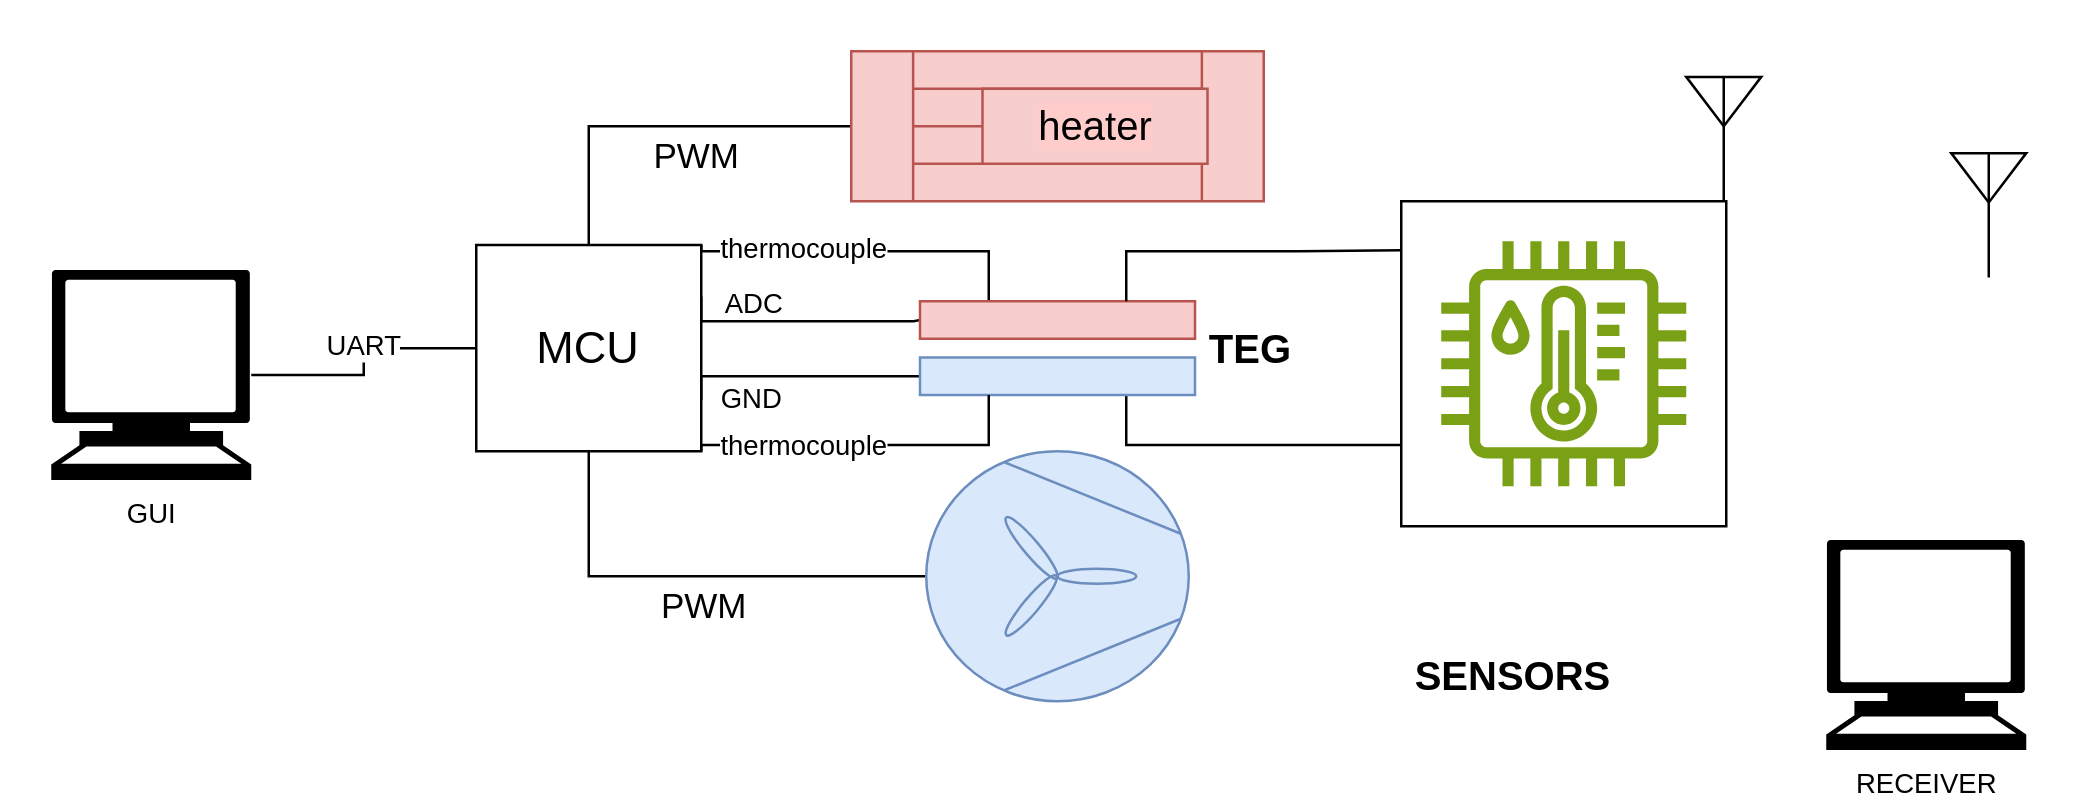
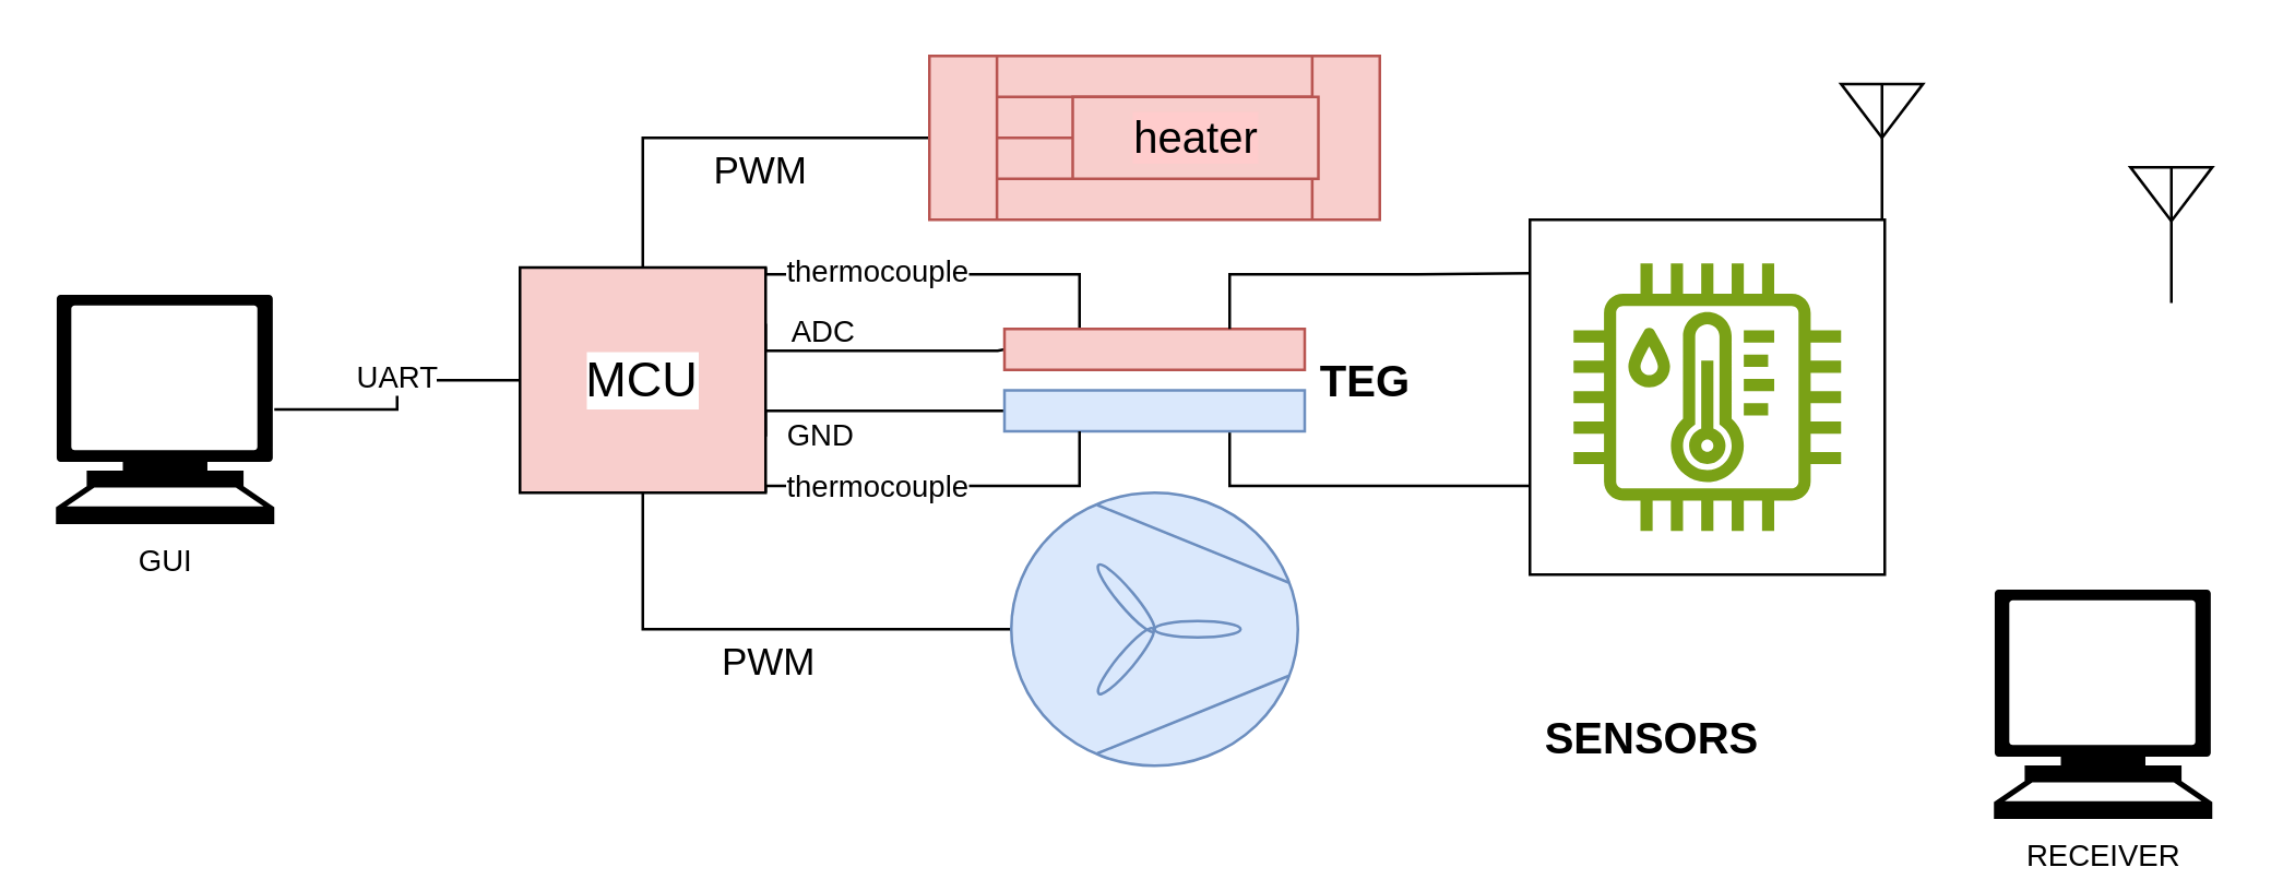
  <mxCell id="0" />
  <mxCell id="1" parent="0" />
  <mxCell id="2" style="edgeStyle=orthogonalEdgeStyle;shape=connector;rounded=0;orthogonalLoop=1;jettySize=auto;html=1;exitX=1;exitY=0.75;exitDx=0;exitDy=0;entryX=0;entryY=0.5;entryDx=0;entryDy=0;strokeColor=default;align=center;verticalAlign=middle;fontFamily=Helvetica;fontSize=11;fontColor=default;labelBackgroundColor=default;endArrow=none;endFill=0;" parent="1" source="6" target="14" edge="1"><mxGeometry relative="1" as="geometry"><Array as="points"><mxPoint x="280" y="150" /></Array></mxGeometry></mxCell>
  <mxCell id="3" value="GND" style="edgeLabel;html=1;align=center;verticalAlign=middle;resizable=0;points=[];fontFamily=Helvetica;fontSize=11;fontColor=default;labelBackgroundColor=default;" parent="2" vertex="1" connectable="0"><mxGeometry x="-0.195" y="1" relative="1" as="geometry"><mxPoint x="-10" y="9" as="offset" /></mxGeometry></mxCell>
  <mxCell id="4" style="edgeStyle=orthogonalEdgeStyle;shape=connector;rounded=0;orthogonalLoop=1;jettySize=auto;html=1;exitX=1;exitY=0.25;exitDx=0;exitDy=0;entryX=0;entryY=0.5;entryDx=0;entryDy=0;strokeColor=default;align=center;verticalAlign=middle;fontFamily=Helvetica;fontSize=11;fontColor=default;labelBackgroundColor=default;endArrow=none;endFill=0;" parent="1" source="6" target="12" edge="1"><mxGeometry relative="1" as="geometry"><Array as="points"><mxPoint x="280" y="128" /><mxPoint x="365" y="128" /></Array></mxGeometry></mxCell>
  <mxCell id="5" value="ADC" style="edgeLabel;html=1;align=center;verticalAlign=middle;resizable=0;points=[];fontFamily=Helvetica;fontSize=11;fontColor=default;labelBackgroundColor=default;" parent="4" vertex="1" connectable="0"><mxGeometry x="-0.05" y="1" relative="1" as="geometry"><mxPoint x="-16" y="-7" as="offset" /></mxGeometry></mxCell>
- <mxCell id="6" value="&lt;font style=&quot;font-size: 18px;&quot;&gt;MCU&lt;/font&gt;" style="rounded=0;whiteSpace=wrap;html=1;labelBackgroundColor=default;fontSize=16;" parent="1" vertex="1"><mxGeometry x="190" y="97.5" width="90" height="82.5" as="geometry" /></mxCell>
+ <mxCell id="6" value="&lt;font style=&quot;font-size: 18px;&quot;&gt;MCU&lt;/font&gt;" style="rounded=0;whiteSpace=wrap;html=1;labelBackgroundColor=default;fontSize=16;fillColor=#f8cecc;" parent="1" vertex="1"><mxGeometry x="190" y="97.5" width="90" height="82.5" as="geometry" /></mxCell>
  <mxCell id="7" style="edgeStyle=orthogonalEdgeStyle;shape=connector;rounded=0;orthogonalLoop=1;jettySize=auto;html=1;entryX=0.5;entryY=1;entryDx=0;entryDy=0;strokeColor=default;align=center;verticalAlign=middle;fontFamily=Helvetica;fontSize=16;fontColor=default;labelBackgroundColor=default;endArrow=none;endFill=0;" parent="1" source="9" target="6" edge="1"><mxGeometry relative="1" as="geometry" /></mxCell>
  <mxCell id="8" value="&lt;font style=&quot;font-size: 14px;&quot;&gt;PWM&lt;/font&gt;" style="edgeLabel;html=1;align=center;verticalAlign=middle;resizable=0;points=[];fontFamily=Helvetica;fontSize=16;fontColor=default;labelBackgroundColor=default;" parent="7" vertex="1" connectable="0"><mxGeometry x="0.029" y="-2" relative="1" as="geometry"><mxPoint x="5" y="12" as="offset" /></mxGeometry></mxCell>
  <mxCell id="9" value="" style="verticalLabelPosition=bottom;outlineConnect=0;align=center;dashed=0;html=1;verticalAlign=top;shape=mxgraph.pid2misc.fan;fanType=common;fontSize=16;fillColor=#dae8fc;strokeColor=#6c8ebf;" parent="1" vertex="1"><mxGeometry x="370" y="180" width="105" height="100" as="geometry" /></mxCell>
  <mxCell id="10" style="edgeStyle=orthogonalEdgeStyle;shape=connector;rounded=0;orthogonalLoop=1;jettySize=auto;html=1;exitX=0.25;exitY=0;exitDx=0;exitDy=0;entryX=1;entryY=0;entryDx=0;entryDy=0;strokeColor=default;align=center;verticalAlign=middle;fontFamily=Helvetica;fontSize=11;fontColor=default;labelBackgroundColor=default;endArrow=none;endFill=0;" parent="1" source="12" target="6" edge="1"><mxGeometry relative="1" as="geometry" /></mxCell>
  <mxCell id="11" value="thermocouple" style="edgeLabel;html=1;align=center;verticalAlign=middle;resizable=0;points=[];fontFamily=Helvetica;fontSize=11;fontColor=default;labelBackgroundColor=default;" parent="10" vertex="1" connectable="0"><mxGeometry x="-0.108" y="-1" relative="1" as="geometry"><mxPoint x="-34" y="-1" as="offset" /></mxGeometry></mxCell>
  <mxCell id="12" value="" style="rounded=0;whiteSpace=wrap;html=1;fontSize=16;fillColor=#f8cecc;strokeColor=#b85450;" parent="1" vertex="1"><mxGeometry x="367.5" y="120" width="110" height="15" as="geometry" /></mxCell>
  <mxCell id="13" style="edgeStyle=orthogonalEdgeStyle;rounded=0;orthogonalLoop=1;jettySize=auto;html=1;exitX=0.75;exitY=1;exitDx=0;exitDy=0;entryX=0;entryY=0.75;entryDx=0;entryDy=0;endArrow=none;endFill=0;" edge="1" parent="1" source="14" target="25"><mxGeometry relative="1" as="geometry" /></mxCell>
  <mxCell id="14" value="" style="rounded=0;whiteSpace=wrap;html=1;fontSize=16;fillColor=#dae8fc;strokeColor=#6c8ebf;" parent="1" vertex="1"><mxGeometry x="367.5" y="142.5" width="110" height="15" as="geometry" /></mxCell>
  <mxCell id="15" style="edgeStyle=orthogonalEdgeStyle;shape=connector;rounded=0;orthogonalLoop=1;jettySize=auto;html=1;entryX=0.5;entryY=0;entryDx=0;entryDy=0;strokeColor=default;align=center;verticalAlign=middle;fontFamily=Helvetica;fontSize=16;fontColor=default;labelBackgroundColor=default;endArrow=none;endFill=0;" parent="1" source="17" target="6" edge="1"><mxGeometry relative="1" as="geometry" /></mxCell>
  <mxCell id="16" value="&lt;font style=&quot;font-size: 14px;&quot;&gt;PWM&lt;/font&gt;" style="edgeLabel;html=1;align=center;verticalAlign=middle;resizable=0;points=[];fontFamily=Helvetica;fontSize=16;fontColor=default;labelBackgroundColor=default;" parent="15" vertex="1" connectable="0"><mxGeometry x="-0.011" y="-1" relative="1" as="geometry"><mxPoint x="12" y="11" as="offset" /></mxGeometry></mxCell>
  <mxCell id="17" value="" style="shape=mxgraph.pid.heat_exchangers.heat_exchanger_(straight_tubes);html=1;pointerEvents=1;align=center;verticalLabelPosition=bottom;verticalAlign=top;dashed=0;fontFamily=Helvetica;fontSize=16;labelBackgroundColor=default;fillColor=#f8cecc;strokeColor=#b85450;" parent="1" vertex="1"><mxGeometry x="340" y="20" width="165" height="60" as="geometry" /></mxCell>
  <mxCell id="18" value="heater" style="text;html=1;align=center;verticalAlign=middle;whiteSpace=wrap;rounded=0;fontFamily=Helvetica;fontSize=16;labelBackgroundColor=#FFCCCC;fillColor=#f8cecc;strokeColor=#b85450;" parent="1" vertex="1"><mxGeometry x="392.5" y="35" width="90" height="30" as="geometry" /></mxCell>
  <mxCell id="19" value="&lt;b&gt;TEG&lt;/b&gt;" style="text;html=1;align=center;verticalAlign=middle;whiteSpace=wrap;rounded=0;fontFamily=Helvetica;fontSize=16;fontColor=default;labelBackgroundColor=default;" parent="1" vertex="1"><mxGeometry x="470" y="123.75" width="60" height="30" as="geometry" /></mxCell>
  <mxCell id="20" style="edgeStyle=orthogonalEdgeStyle;shape=connector;rounded=0;orthogonalLoop=1;jettySize=auto;html=1;entryX=0;entryY=0.5;entryDx=0;entryDy=0;strokeColor=default;align=center;verticalAlign=middle;fontFamily=Helvetica;fontSize=11;fontColor=default;labelBackgroundColor=default;endArrow=none;endFill=0;" parent="1" source="22" target="6" edge="1"><mxGeometry relative="1" as="geometry" /></mxCell>
  <mxCell id="21" value="UART" style="edgeLabel;html=1;align=center;verticalAlign=middle;resizable=0;points=[];fontFamily=Helvetica;fontSize=11;fontColor=default;labelBackgroundColor=default;" parent="20" vertex="1" connectable="0"><mxGeometry x="-0.184" y="-2" relative="1" as="geometry"><mxPoint x="3" y="-14" as="offset" /></mxGeometry></mxCell>
  <mxCell id="22" value="GUI" style="shape=mxgraph.signs.tech.computer;html=1;pointerEvents=1;fillColor=#000000;strokeColor=none;verticalLabelPosition=bottom;verticalAlign=top;align=center;fontFamily=Helvetica;fontSize=11;fontColor=default;labelBackgroundColor=default;" parent="1" vertex="1"><mxGeometry x="20" y="107.5" width="80" height="84" as="geometry" /></mxCell>
  <mxCell id="23" style="edgeStyle=orthogonalEdgeStyle;shape=connector;rounded=0;orthogonalLoop=1;jettySize=auto;html=1;exitX=0.25;exitY=1;exitDx=0;exitDy=0;entryX=1;entryY=1;entryDx=0;entryDy=0;strokeColor=default;align=center;verticalAlign=middle;fontFamily=Helvetica;fontSize=11;fontColor=default;labelBackgroundColor=default;endArrow=none;endFill=0;" parent="1" source="14" target="6" edge="1"><mxGeometry relative="1" as="geometry" /></mxCell>
  <mxCell id="24" value="thermocouple" style="edgeLabel;html=1;align=center;verticalAlign=middle;resizable=0;points=[];fontFamily=Helvetica;fontSize=11;fontColor=default;labelBackgroundColor=default;" parent="23" vertex="1" connectable="0"><mxGeometry x="0.217" relative="1" as="geometry"><mxPoint x="-11" as="offset" /></mxGeometry></mxCell>
  <mxCell id="25" value="" style="rounded=0;whiteSpace=wrap;html=1;" vertex="1" parent="1"><mxGeometry x="560" y="80" width="130" height="130" as="geometry" /></mxCell>
  <mxCell id="26" value="" style="verticalLabelPosition=bottom;shadow=0;dashed=0;align=center;html=1;verticalAlign=top;shape=mxgraph.electrical.radio.aerial_-_antenna_2;" vertex="1" parent="1"><mxGeometry x="674" y="30" width="30" height="50" as="geometry" /></mxCell>
  <mxCell id="27" value="" style="sketch=0;outlineConnect=0;fontColor=#232F3E;gradientColor=none;fillColor=#7AA116;strokeColor=none;dashed=0;verticalLabelPosition=bottom;verticalAlign=top;align=center;html=1;fontSize=12;fontStyle=0;aspect=fixed;pointerEvents=1;shape=mxgraph.aws4.iot_thing_temperature_humidity_sensor;" vertex="1" parent="1"><mxGeometry x="576" y="96" width="98" height="98" as="geometry" /></mxCell>
  <mxCell id="28" style="edgeStyle=orthogonalEdgeStyle;rounded=0;orthogonalLoop=1;jettySize=auto;html=1;exitX=0.75;exitY=0;exitDx=0;exitDy=0;entryX=0;entryY=0.151;entryDx=0;entryDy=0;entryPerimeter=0;endArrow=none;endFill=0;" edge="1" parent="1" source="12" target="25"><mxGeometry relative="1" as="geometry"><Array as="points"><mxPoint x="450" y="100" /><mxPoint x="519" y="100" /></Array></mxGeometry></mxCell>
  <mxCell id="29" value="&lt;b&gt;SENSORS&lt;/b&gt;" style="text;html=1;align=center;verticalAlign=middle;whiteSpace=wrap;rounded=0;fontFamily=Helvetica;fontSize=16;fontColor=default;labelBackgroundColor=default;" vertex="1" parent="1"><mxGeometry x="550" y="255" width="110" height="30" as="geometry" /></mxCell>
  <mxCell id="30" value="RECEIVER" style="shape=mxgraph.signs.tech.computer;html=1;pointerEvents=1;fillColor=#000000;strokeColor=none;verticalLabelPosition=bottom;verticalAlign=top;align=center;fontFamily=Helvetica;fontSize=11;fontColor=default;labelBackgroundColor=default;" vertex="1" parent="1"><mxGeometry x="730" y="215.5" width="80" height="84" as="geometry" /></mxCell>
  <mxCell id="31" value="" style="verticalLabelPosition=bottom;shadow=0;dashed=0;align=center;html=1;verticalAlign=top;shape=mxgraph.electrical.radio.aerial_-_antenna_2;" vertex="1" parent="1"><mxGeometry x="780" y="60.5" width="30" height="50" as="geometry" /></mxCell>
